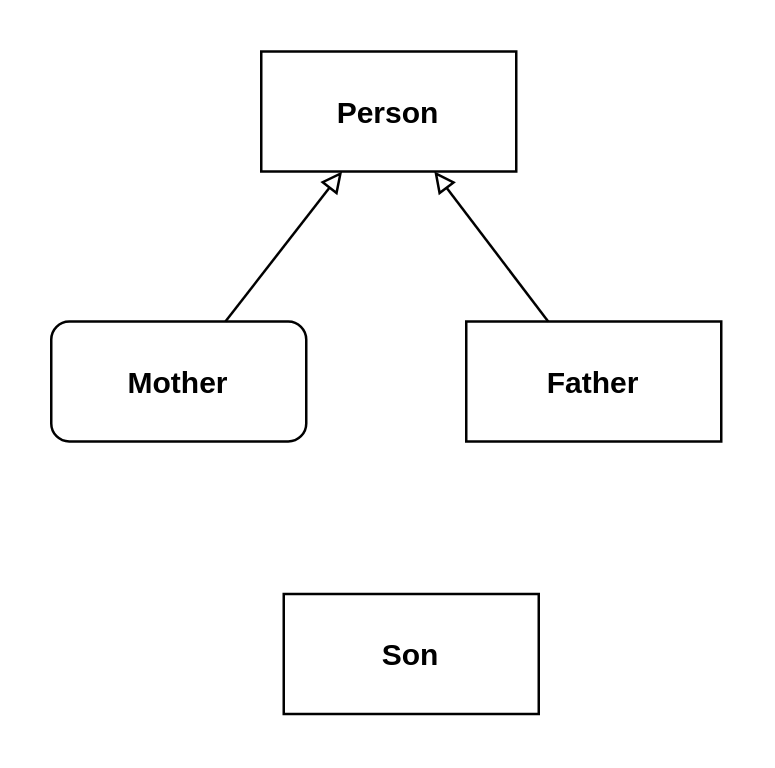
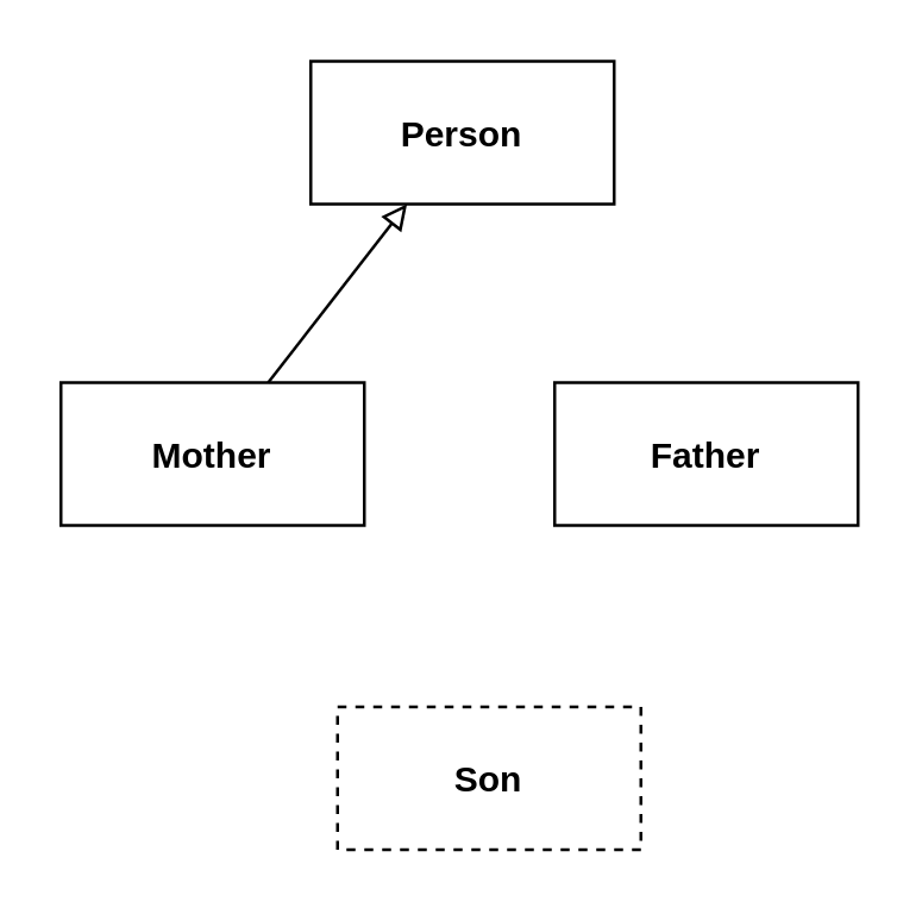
  <mxCell id="0" />
  <mxCell id="1" parent="0" />
  <mxCell id="2" value="" style="edgeStyle=none;html=1;fontColor=#000000;strokeColor=#000000;startArrow=block;startFill=0;endArrow=none;endFill=0;" edge="1" parent="1" source="4" target="5"><mxGeometry relative="1" as="geometry" /></mxCell>
- <mxCell id="3" value="" style="edgeStyle=none;html=1;strokeColor=#000000;fontColor=#000000;startArrow=block;startFill=0;endArrow=none;endFill=0;" edge="1" parent="1" source="4" target="6"><mxGeometry relative="1" as="geometry" /></mxCell>
  <mxCell id="4" value="&lt;p style=&quot;margin: 4px 0px 0px;&quot;&gt;&lt;br&gt;&lt;b&gt;&lt;font color=&quot;#000000&quot;&gt;Person&lt;/font&gt;&lt;/b&gt;&lt;/p&gt;" style="verticalAlign=top;align=center;overflow=fill;fontSize=12;fontFamily=Helvetica;html=1;fillColor=none;strokeColor=#000000;" vertex="1" parent="1"><mxGeometry x="104" y="20" width="102" height="48" as="geometry" /></mxCell>
- <mxCell id="5" value="&lt;p style=&quot;margin: 4px 0px 0px;&quot;&gt;&lt;br&gt;&lt;b&gt;&lt;font color=&quot;#000000&quot;&gt;Mother&lt;/font&gt;&lt;/b&gt;&lt;/p&gt;" style="verticalAlign=top;align=center;overflow=fill;fontSize=12;fontFamily=Helvetica;html=1;fillColor=none;strokeColor=#000000;rounded=1;" vertex="1" parent="1"><mxGeometry x="20" y="128" width="102" height="48" as="geometry" /></mxCell>
+ <mxCell id="5" value="&lt;p style=&quot;margin: 4px 0px 0px;&quot;&gt;&lt;br&gt;&lt;b&gt;&lt;font color=&quot;#000000&quot;&gt;Mother&lt;/font&gt;&lt;/b&gt;&lt;/p&gt;" style="verticalAlign=top;align=center;overflow=fill;fontSize=12;fontFamily=Helvetica;html=1;fillColor=none;strokeColor=#000000;" vertex="1" parent="1"><mxGeometry x="20" y="128" width="102" height="48" as="geometry" /></mxCell>
  <mxCell id="6" value="&lt;p style=&quot;margin: 4px 0px 0px;&quot;&gt;&lt;br&gt;&lt;b&gt;&lt;font color=&quot;#000000&quot;&gt;Father&lt;/font&gt;&lt;/b&gt;&lt;/p&gt;" style="verticalAlign=top;align=center;overflow=fill;fontSize=12;fontFamily=Helvetica;html=1;fillColor=none;strokeColor=#000000;" vertex="1" parent="1"><mxGeometry x="186" y="128" width="102" height="48" as="geometry" /></mxCell>
- <mxCell id="7" value="&lt;p style=&quot;margin: 4px 0px 0px;&quot;&gt;&lt;br&gt;&lt;b&gt;&lt;font color=&quot;#000000&quot;&gt;Son&lt;/font&gt;&lt;/b&gt;&lt;/p&gt;" style="verticalAlign=top;align=center;overflow=fill;fontSize=12;fontFamily=Helvetica;html=1;fillColor=none;strokeColor=#000000;" vertex="1" parent="1"><mxGeometry x="113" y="237" width="102" height="48" as="geometry" /></mxCell>
+ <mxCell id="7" value="&lt;p style=&quot;margin: 4px 0px 0px;&quot;&gt;&lt;br&gt;&lt;b&gt;&lt;font color=&quot;#000000&quot;&gt;Son&lt;/font&gt;&lt;/b&gt;&lt;/p&gt;" style="verticalAlign=top;align=center;overflow=fill;fontSize=12;fontFamily=Helvetica;html=1;fillColor=none;strokeColor=#000000;dashed=1;" vertex="1" parent="1"><mxGeometry x="113" y="237" width="102" height="48" as="geometry" /></mxCell>
